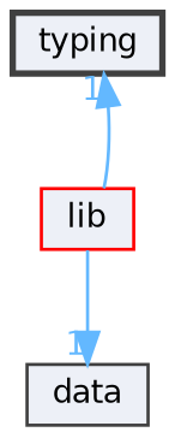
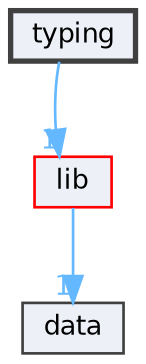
  digraph {
    compound=true
    node [color=grey25 fillcolor="#edf0f7" fontname=Helvetica fontsize=10 shape=box style=filled]
    edge [color=steelblue1 fontcolor=steelblue1 fontname=Helvetica fontsize=10 headlabel=1 labeldistance=1.5 labelfontname=Helvetica labelfontsize=10]
    n1 [height=0.2 label=typing style="filled,bold" width=0.4]
    n2 [color=red height=0.2 label=lib width=0.4]
    n3 [height=0.2 label=data width=0.4]
-   n2 -> n1
+   n1 -> n2
    n2 -> n3
  }
